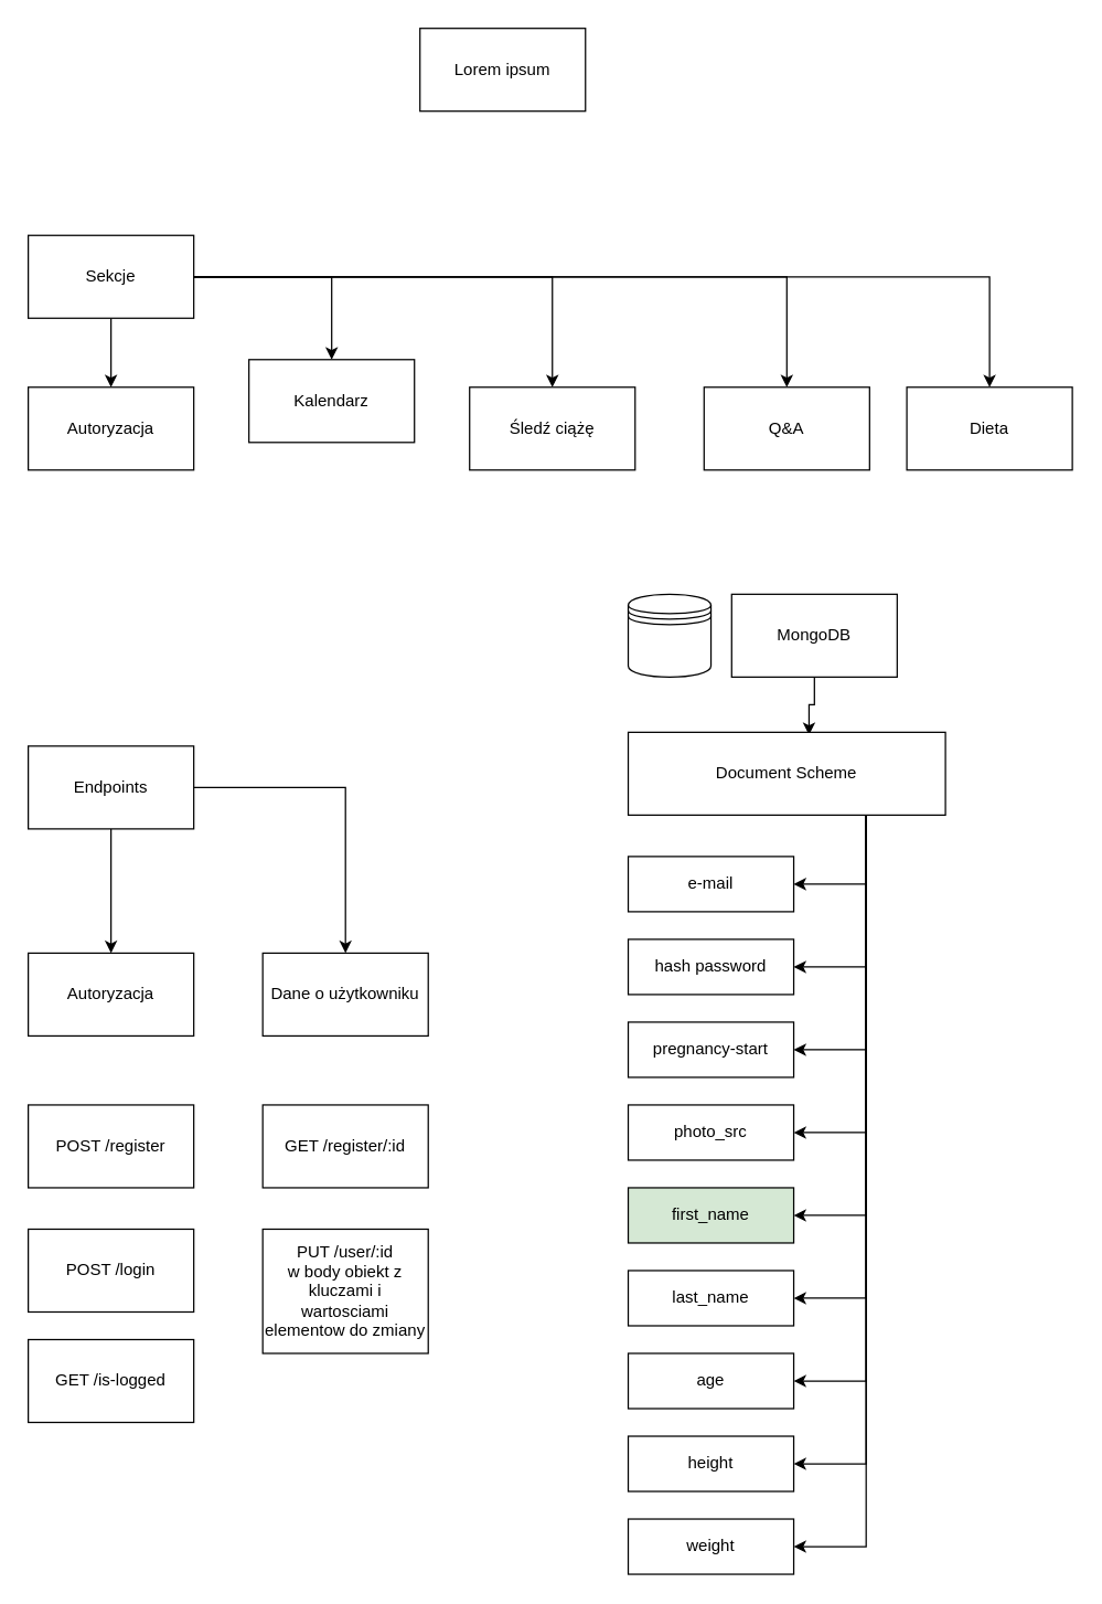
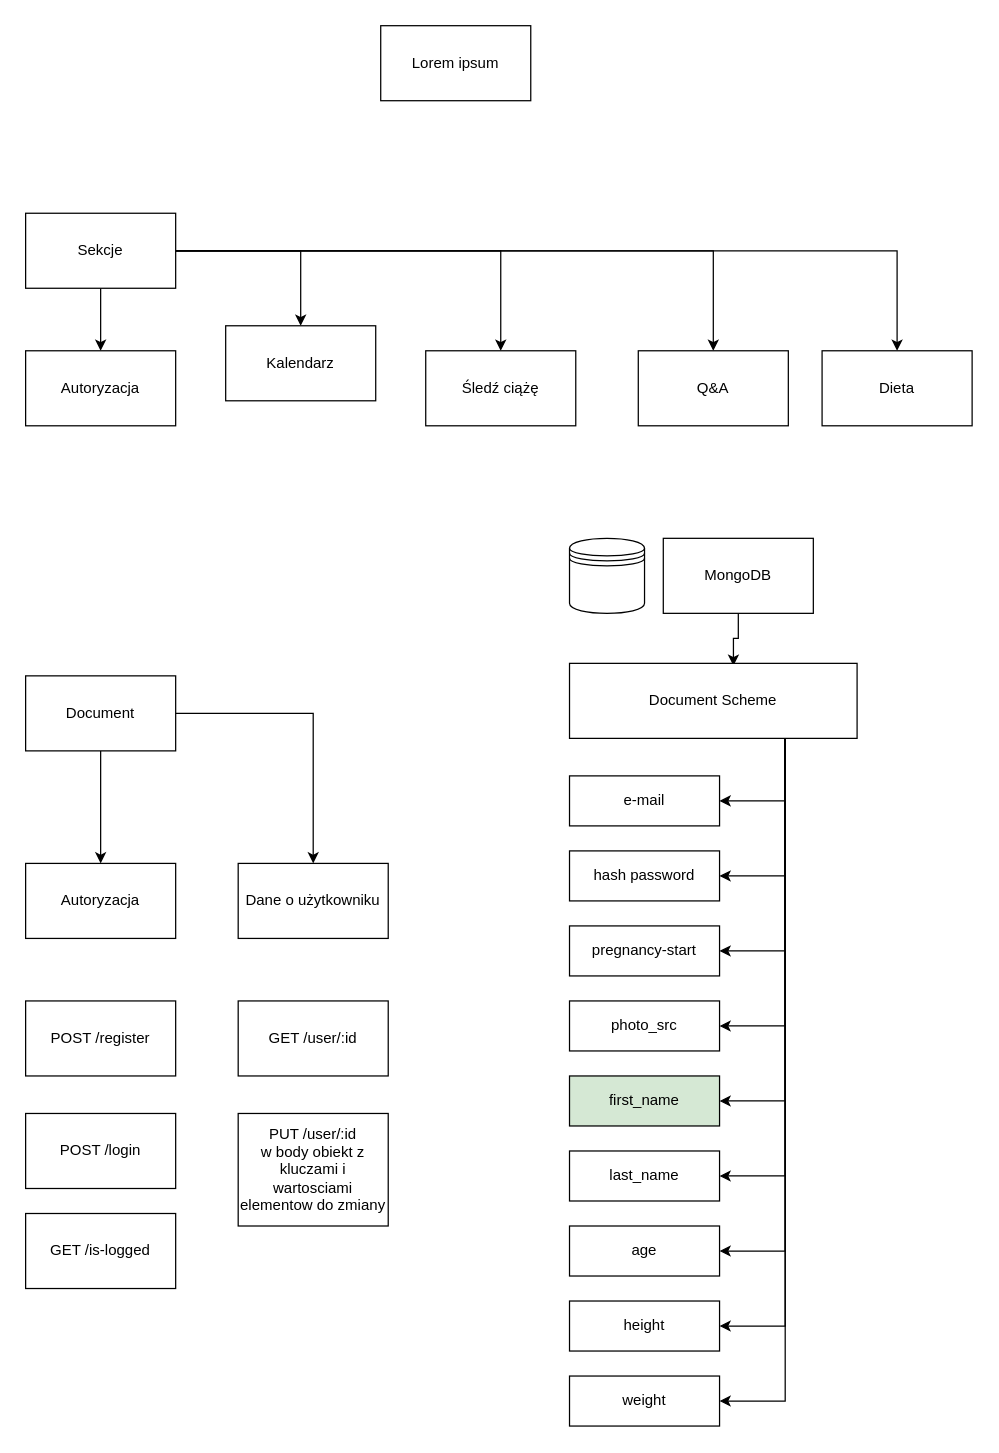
  <mxCell id="0" />
  <mxCell id="1" parent="0" />
  <mxCell id="2" value="Lorem ipsum" style="rounded=0;whiteSpace=wrap;html=1;" parent="1" vertex="1"><mxGeometry x="304" y="20" width="120" height="60" as="geometry" /></mxCell>
  <mxCell id="3" style="edgeStyle=orthogonalEdgeStyle;rounded=0;orthogonalLoop=1;jettySize=auto;html=1;" parent="1" source="8" target="9" edge="1"><mxGeometry relative="1" as="geometry" /></mxCell>
  <mxCell id="4" style="edgeStyle=orthogonalEdgeStyle;rounded=0;orthogonalLoop=1;jettySize=auto;html=1;exitX=1;exitY=0.5;exitDx=0;exitDy=0;" parent="1" source="8" target="10" edge="1"><mxGeometry relative="1" as="geometry" /></mxCell>
  <mxCell id="5" style="edgeStyle=orthogonalEdgeStyle;rounded=0;orthogonalLoop=1;jettySize=auto;html=1;" parent="1" source="8" target="11" edge="1"><mxGeometry relative="1" as="geometry" /></mxCell>
  <mxCell id="6" style="edgeStyle=orthogonalEdgeStyle;rounded=0;orthogonalLoop=1;jettySize=auto;html=1;entryX=0.5;entryY=0;entryDx=0;entryDy=0;" parent="1" source="8" target="12" edge="1"><mxGeometry relative="1" as="geometry" /></mxCell>
  <mxCell id="7" style="edgeStyle=orthogonalEdgeStyle;rounded=0;orthogonalLoop=1;jettySize=auto;html=1;" parent="1" source="8" target="13" edge="1"><mxGeometry relative="1" as="geometry" /></mxCell>
  <mxCell id="8" value="Sekcje&lt;br&gt;" style="rounded=0;whiteSpace=wrap;html=1;" parent="1" vertex="1"><mxGeometry x="20" y="170" width="120" height="60" as="geometry" /></mxCell>
  <mxCell id="9" value="Autoryzacja" style="rounded=0;whiteSpace=wrap;html=1;" parent="1" vertex="1"><mxGeometry x="20" y="280" width="120" height="60" as="geometry" /></mxCell>
  <mxCell id="10" value="Kalendarz" style="rounded=0;whiteSpace=wrap;html=1;" parent="1" vertex="1"><mxGeometry x="180" y="260" width="120" height="60" as="geometry" /></mxCell>
  <mxCell id="11" value="Śledź ciążę" style="rounded=0;whiteSpace=wrap;html=1;" parent="1" vertex="1"><mxGeometry x="340" y="280" width="120" height="60" as="geometry" /></mxCell>
  <mxCell id="12" value="Q&amp;amp;A" style="rounded=0;whiteSpace=wrap;html=1;" parent="1" vertex="1"><mxGeometry x="510" y="280" width="120" height="60" as="geometry" /></mxCell>
  <mxCell id="13" value="Dieta" style="rounded=0;whiteSpace=wrap;html=1;" parent="1" vertex="1"><mxGeometry x="657" y="280" width="120" height="60" as="geometry" /></mxCell>
  <mxCell id="14" style="edgeStyle=orthogonalEdgeStyle;rounded=0;orthogonalLoop=1;jettySize=auto;html=1;" parent="1" source="16" target="17" edge="1"><mxGeometry relative="1" as="geometry" /></mxCell>
  <mxCell id="15" style="edgeStyle=orthogonalEdgeStyle;rounded=0;orthogonalLoop=1;jettySize=auto;html=1;exitX=1;exitY=0.5;exitDx=0;exitDy=0;" parent="1" source="16" target="21" edge="1"><mxGeometry relative="1" as="geometry" /></mxCell>
- <mxCell id="16" value="Endpoints" style="rounded=0;whiteSpace=wrap;html=1;" parent="1" vertex="1"><mxGeometry x="20" y="540" width="120" height="60" as="geometry" /></mxCell>
+ <mxCell id="16" value="Document" style="rounded=0;whiteSpace=wrap;html=1;" parent="1" vertex="1"><mxGeometry x="20" y="540" width="120" height="60" as="geometry" /></mxCell>
  <mxCell id="17" value="Autoryzacja" style="rounded=0;whiteSpace=wrap;html=1;" parent="1" vertex="1"><mxGeometry x="20" y="690" width="120" height="60" as="geometry" /></mxCell>
  <mxCell id="18" value="POST /register" style="rounded=0;whiteSpace=wrap;html=1;" parent="1" vertex="1"><mxGeometry x="20" y="800" width="120" height="60" as="geometry" /></mxCell>
  <mxCell id="19" value="POST /login" style="rounded=0;whiteSpace=wrap;html=1;" parent="1" vertex="1"><mxGeometry x="20" y="890" width="120" height="60" as="geometry" /></mxCell>
  <mxCell id="20" value="GET /is-logged" style="rounded=0;whiteSpace=wrap;html=1;" parent="1" vertex="1"><mxGeometry x="20" y="970" width="120" height="60" as="geometry" /></mxCell>
  <mxCell id="21" value="Dane o użytkowniku" style="rounded=0;whiteSpace=wrap;html=1;" parent="1" vertex="1"><mxGeometry x="190" y="690" width="120" height="60" as="geometry" /></mxCell>
- <mxCell id="22" value="GET /register/:id" style="rounded=0;whiteSpace=wrap;html=1;" parent="1" vertex="1"><mxGeometry x="190" y="800" width="120" height="60" as="geometry" /></mxCell>
+ <mxCell id="22" value="GET /user/:id" style="rounded=0;whiteSpace=wrap;html=1;" parent="1" vertex="1"><mxGeometry x="190" y="800" width="120" height="60" as="geometry" /></mxCell>
  <mxCell id="23" value="PUT /user/:id&lt;br&gt;w body obiekt z kluczami i wartosciami elementow do zmiany" style="rounded=0;whiteSpace=wrap;html=1;" parent="1" vertex="1"><mxGeometry x="190" y="890" width="120" height="90" as="geometry" /></mxCell>
  <mxCell id="24" style="edgeStyle=orthogonalEdgeStyle;rounded=0;orthogonalLoop=1;jettySize=auto;html=1;entryX=0.57;entryY=0.033;entryDx=0;entryDy=0;entryPerimeter=0;" parent="1" source="25" target="35" edge="1"><mxGeometry relative="1" as="geometry" /></mxCell>
  <mxCell id="25" value="MongoDB" style="rounded=0;whiteSpace=wrap;html=1;" parent="1" vertex="1"><mxGeometry x="530" y="430" width="120" height="60" as="geometry" /></mxCell>
  <mxCell id="26" style="edgeStyle=orthogonalEdgeStyle;rounded=0;orthogonalLoop=1;jettySize=auto;html=1;exitX=0.75;exitY=1;exitDx=0;exitDy=0;entryX=1;entryY=0.5;entryDx=0;entryDy=0;" parent="1" source="35" target="37" edge="1"><mxGeometry relative="1" as="geometry" /></mxCell>
  <mxCell id="27" style="edgeStyle=orthogonalEdgeStyle;rounded=0;orthogonalLoop=1;jettySize=auto;html=1;exitX=0.75;exitY=1;exitDx=0;exitDy=0;entryX=1;entryY=0.5;entryDx=0;entryDy=0;" parent="1" source="35" target="38" edge="1"><mxGeometry relative="1" as="geometry" /></mxCell>
  <mxCell id="28" style="edgeStyle=orthogonalEdgeStyle;rounded=0;orthogonalLoop=1;jettySize=auto;html=1;exitX=0.75;exitY=1;exitDx=0;exitDy=0;entryX=1;entryY=0.5;entryDx=0;entryDy=0;" parent="1" source="35" target="39" edge="1"><mxGeometry relative="1" as="geometry" /></mxCell>
  <mxCell id="29" style="edgeStyle=orthogonalEdgeStyle;rounded=0;orthogonalLoop=1;jettySize=auto;html=1;exitX=0.75;exitY=1;exitDx=0;exitDy=0;entryX=1;entryY=0.5;entryDx=0;entryDy=0;" parent="1" source="35" target="40" edge="1"><mxGeometry relative="1" as="geometry" /></mxCell>
  <mxCell id="30" style="edgeStyle=orthogonalEdgeStyle;rounded=0;orthogonalLoop=1;jettySize=auto;html=1;exitX=0.75;exitY=1;exitDx=0;exitDy=0;entryX=1;entryY=0.5;entryDx=0;entryDy=0;" parent="1" source="35" target="41" edge="1"><mxGeometry relative="1" as="geometry" /></mxCell>
  <mxCell id="31" style="edgeStyle=orthogonalEdgeStyle;rounded=0;orthogonalLoop=1;jettySize=auto;html=1;exitX=0.75;exitY=1;exitDx=0;exitDy=0;entryX=1;entryY=0.5;entryDx=0;entryDy=0;" parent="1" source="35" target="42" edge="1"><mxGeometry relative="1" as="geometry" /></mxCell>
  <mxCell id="32" style="edgeStyle=orthogonalEdgeStyle;rounded=0;orthogonalLoop=1;jettySize=auto;html=1;exitX=0.75;exitY=1;exitDx=0;exitDy=0;entryX=1;entryY=0.5;entryDx=0;entryDy=0;" parent="1" source="35" target="43" edge="1"><mxGeometry relative="1" as="geometry" /></mxCell>
  <mxCell id="33" style="edgeStyle=orthogonalEdgeStyle;rounded=0;orthogonalLoop=1;jettySize=auto;html=1;exitX=0.75;exitY=1;exitDx=0;exitDy=0;entryX=1;entryY=0.5;entryDx=0;entryDy=0;" parent="1" source="35" target="44" edge="1"><mxGeometry relative="1" as="geometry" /></mxCell>
  <mxCell id="34" style="edgeStyle=orthogonalEdgeStyle;rounded=0;orthogonalLoop=1;jettySize=auto;html=1;exitX=0.75;exitY=1;exitDx=0;exitDy=0;entryX=1;entryY=0.5;entryDx=0;entryDy=0;" parent="1" source="35" target="45" edge="1"><mxGeometry relative="1" as="geometry" /></mxCell>
  <mxCell id="35" value="Document Scheme" style="rounded=0;whiteSpace=wrap;html=1;" parent="1" vertex="1"><mxGeometry x="455" y="530" width="230" height="60" as="geometry" /></mxCell>
  <mxCell id="36" value="" style="shape=datastore;whiteSpace=wrap;html=1;" parent="1" vertex="1"><mxGeometry x="455" y="430" width="60" height="60" as="geometry" /></mxCell>
  <mxCell id="37" value="e-mail" style="rounded=0;whiteSpace=wrap;html=1;" parent="1" vertex="1"><mxGeometry x="455" y="620" width="120" height="40" as="geometry" /></mxCell>
  <mxCell id="38" value="hash password" style="rounded=0;whiteSpace=wrap;html=1;" parent="1" vertex="1"><mxGeometry x="455" y="680" width="120" height="40" as="geometry" /></mxCell>
  <mxCell id="39" value="pregnancy-start" style="rounded=0;whiteSpace=wrap;html=1;" parent="1" vertex="1"><mxGeometry x="455" y="740" width="120" height="40" as="geometry" /></mxCell>
  <mxCell id="40" value="photo_src" style="rounded=0;whiteSpace=wrap;html=1;" parent="1" vertex="1"><mxGeometry x="455" y="800" width="120" height="40" as="geometry" /></mxCell>
  <mxCell id="41" value="first_name" style="rounded=0;whiteSpace=wrap;html=1;fillColor=#d5e8d4;" parent="1" vertex="1"><mxGeometry x="455" y="860" width="120" height="40" as="geometry" /></mxCell>
  <mxCell id="42" value="last_name" style="rounded=0;whiteSpace=wrap;html=1;" parent="1" vertex="1"><mxGeometry x="455" y="920" width="120" height="40" as="geometry" /></mxCell>
  <mxCell id="43" value="age" style="rounded=0;whiteSpace=wrap;html=1;" parent="1" vertex="1"><mxGeometry x="455" y="980" width="120" height="40" as="geometry" /></mxCell>
  <mxCell id="44" value="height" style="rounded=0;whiteSpace=wrap;html=1;" parent="1" vertex="1"><mxGeometry x="455" y="1040" width="120" height="40" as="geometry" /></mxCell>
  <mxCell id="45" value="weight" style="rounded=0;whiteSpace=wrap;html=1;" parent="1" vertex="1"><mxGeometry x="455" y="1100" width="120" height="40" as="geometry" /></mxCell>
